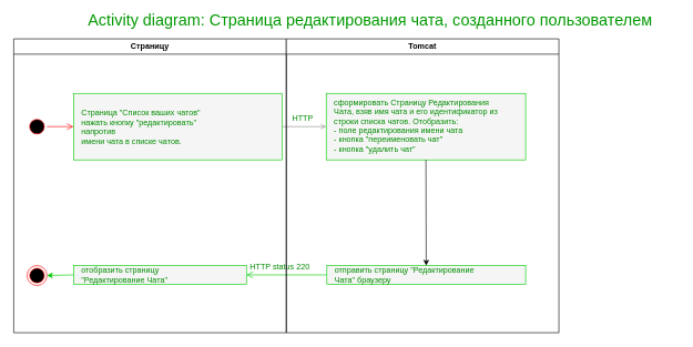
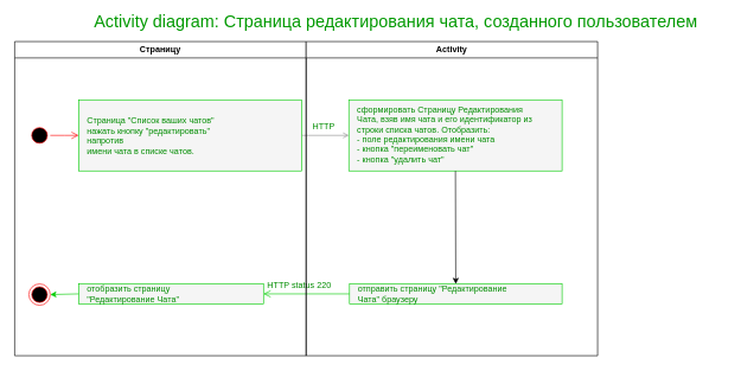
  <mxCell id="0" />
  <mxCell id="1" parent="0" />
  <mxCell id="2" value="сформировать Страницу Редактирования &#10;Чата, взяв имя чата и его идентификатор из &#10;строки списка чатов. Отобразить:&#10;- поле редактирования имени чата&#10;- кнопка &quot;переименовать чат&quot;&#10;- кнопка &quot;удалить чат&quot;" style="align=left;spacingLeft=10;fillColor=#f5f5f5;strokeColor=#00CC00;fontColor=#008C00;container=0;verticalAlign=top;" parent="1" vertex="1"><mxGeometry x="490" y="140" width="300" height="100" as="geometry" /></mxCell>
  <mxCell id="3" value="Страница &quot;Список ваших чатов&quot;&#10;нажать кнопку &quot;редактировать&quot; &#10;напротив &#10;имени чата в списке чатов." style="align=left;spacingLeft=10;fillColor=#f5f5f5;strokeColor=#00CC00;fontColor=#008C00;container=0;" parent="1" vertex="1"><mxGeometry x="110" y="140" width="314" height="100" as="geometry" /></mxCell>
  <mxCell id="4" value="" style="edgeStyle=elbowEdgeStyle;elbow=horizontal;verticalAlign=bottom;endArrow=open;endSize=8;strokeColor=#FF0000;endFill=1;rounded=0" parent="1" source="13" target="3" edge="1"><mxGeometry x="300" y="191" as="geometry"><mxPoint x="285" y="191" as="targetPoint" /></mxGeometry></mxCell>
  <mxCell id="5" value="" style="endArrow=open;endFill=1;rounded=0;exitX=1;exitY=0.5;exitDx=0;exitDy=0;fontColor=#00CC00;strokeWidth=1;strokeColor=#8F8F8F;" parent="1" source="3" edge="1"><mxGeometry x="520" y="374" as="geometry"><mxPoint x="490" y="190" as="targetPoint" /></mxGeometry></mxCell>
  <mxCell id="6" value="HTTP status 220" style="text;html=1;fillColor=none;align=center;verticalAlign=middle;whiteSpace=wrap;rounded=0;fontColor=#008C00;container=0;" parent="1" vertex="1"><mxGeometry x="360" y="392" width="121" height="20" as="geometry" /></mxCell>
  <mxCell id="7" value="отправить страницу &quot;Редактирование&#10;Чата&quot; браузеру" style="align=left;spacingLeft=10;fillColor=#f5f5f5;strokeColor=#00CC00;fontColor=#008C00;container=0;" parent="1" vertex="1"><mxGeometry x="491" y="399" width="299" height="28" as="geometry" /></mxCell>
  <mxCell id="8" value="" style="edgeStyle=elbowEdgeStyle;elbow=horizontal;verticalAlign=bottom;endArrow=open;endSize=8;endFill=1;rounded=0;exitX=0;exitY=0.5;exitDx=0;exitDy=0;strokeColor=#00CC00;entryX=1;entryY=0.5;entryDx=0;entryDy=0;" parent="1" source="7" target="10" edge="1"><mxGeometry x="130" y="25" as="geometry"><mxPoint x="420" y="413" as="targetPoint" /><mxPoint x="42" y="308" as="sourcePoint" /></mxGeometry></mxCell>
  <mxCell id="9" value="Activity diagram: Страница редактирования чата, созданного пользователем" style="text;html=1;strokeColor=none;fillColor=none;align=left;verticalAlign=middle;whiteSpace=wrap;rounded=0;fontSize=24;fontColor=#009900;" parent="1" vertex="1"><mxGeometry x="130" y="20" width="890" height="20" as="geometry" /></mxCell>
  <mxCell id="10" value="отобразить страницу &#10;&quot;Редактирование Чата&quot;" style="align=left;spacingLeft=10;fillColor=#f5f5f5;strokeColor=#00CC00;fontColor=#008C00;container=0;" parent="1" vertex="1"><mxGeometry x="110" y="399" width="260" height="28" as="geometry" /></mxCell>
  <mxCell id="11" value="" style="endArrow=classic;html=1;strokeColor=#00CC00;strokeWidth=1;fontSize=24;fontColor=#009900;entryX=1;entryY=0.5;entryDx=0;entryDy=0;exitX=0;exitY=0.5;exitDx=0;exitDy=0;" parent="1" source="10" target="14" edge="1"><mxGeometry width="50" height="50" relative="1" as="geometry"><mxPoint x="590" y="499" as="sourcePoint" /><mxPoint x="640" y="449" as="targetPoint" /></mxGeometry></mxCell>
  <mxCell id="12" value="Страницу" style="swimlane;whiteSpace=wrap" parent="1" vertex="1"><mxGeometry x="20" y="58" width="410" height="442" as="geometry" /></mxCell>
  <mxCell id="13" value="" style="ellipse;shape=startState;fillColor=#000000;strokeColor=#ff0000;container=0;" parent="12" vertex="1"><mxGeometry x="20" y="117" width="30" height="30" as="geometry" /></mxCell>
  <mxCell id="14" value="" style="ellipse;shape=endState;fillColor=#000000;strokeColor=#ff0000;container=0;" parent="12" vertex="1"><mxGeometry x="20" y="341" width="30" height="30" as="geometry" /></mxCell>
  <mxCell id="15" value="HTTP" style="text;html=1;fillColor=none;align=center;verticalAlign=middle;whiteSpace=wrap;rounded=0;fontColor=#008C00;container=0;" parent="1" vertex="1"><mxGeometry x="430" y="168" width="50" height="20" as="geometry" /></mxCell>
- <mxCell id="16" value="Tomcat" style="swimlane;whiteSpace=wrap" parent="1" vertex="1"><mxGeometry x="430" y="58" width="410" height="442" as="geometry" /></mxCell>
+ <mxCell id="16" value="Activity" style="swimlane;whiteSpace=wrap" parent="1" vertex="1"><mxGeometry x="430" y="58" width="410" height="442" as="geometry" /></mxCell>
  <mxCell id="17" value="" style="endArrow=classic;html=1;" parent="1" target="7" edge="1"><mxGeometry width="50" height="50" relative="1" as="geometry"><mxPoint x="640" y="240" as="sourcePoint" /><mxPoint x="720" y="280" as="targetPoint" /></mxGeometry></mxCell>
